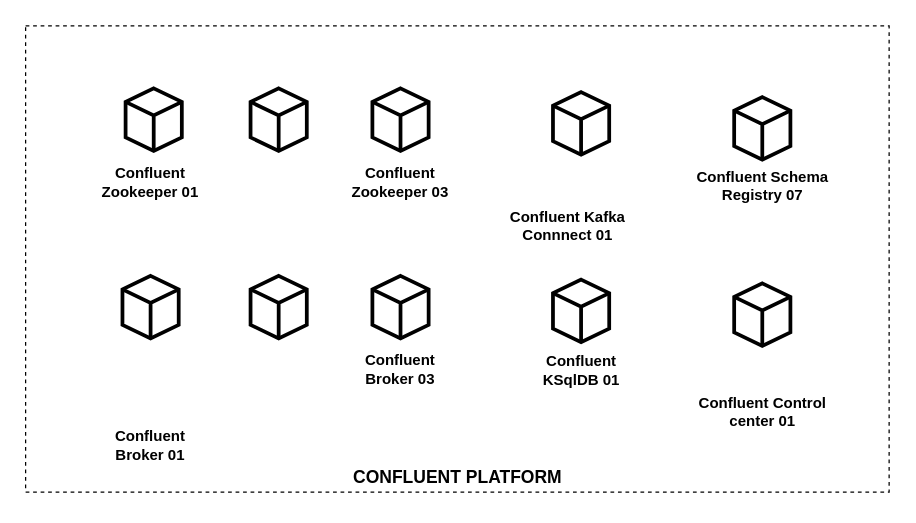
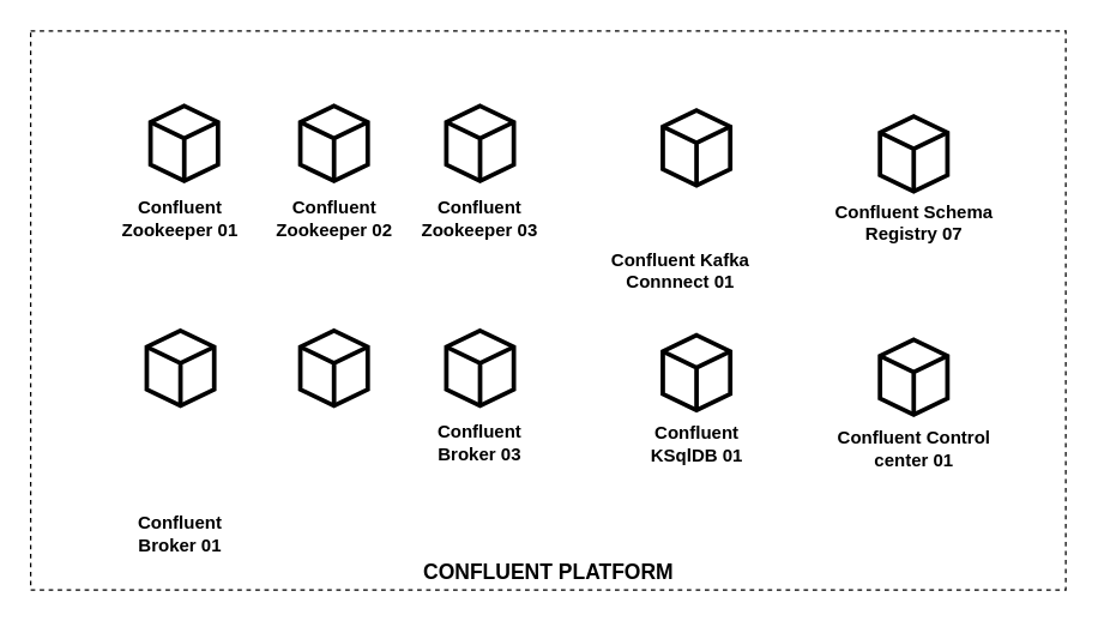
  <mxCell id="0" />
  <mxCell id="1" parent="0" />
  <mxCell id="2" value="" style="rounded=0;whiteSpace=wrap;html=1;labelBackgroundColor=none;fillColor=none;dashed=1;container=1;pointerEvents=0;collapsible=0;recursiveResize=0;" vertex="1" parent="1"><mxGeometry x="20" y="20" width="691" height="373" as="geometry" /></mxCell>
  <mxCell id="3" value="" style="html=1;whiteSpace=wrap;shape=isoCube2;backgroundOutline=1;isoAngle=15;strokeWidth=3;" vertex="1" parent="2"><mxGeometry x="180" y="50" width="45" height="50" as="geometry" /></mxCell>
  <mxCell id="4" value="Confluent KSqlDB 01" style="text;html=1;align=center;verticalAlign=middle;whiteSpace=wrap;rounded=0;fontStyle=1" vertex="1" parent="2"><mxGeometry x="404.5" y="275" width="80" as="geometry" /></mxCell>
  <mxCell id="5" value="Confluent Schema Registry 07" style="text;html=1;align=center;verticalAlign=middle;whiteSpace=wrap;rounded=0;strokeWidth=1;fontStyle=1" vertex="1" parent="2"><mxGeometry x="534.5" y="113" width="110" height="30" as="geometry" /></mxCell>
  <mxCell id="6" value="Confluent Kafka Connnect 01" style="text;html=1;align=center;verticalAlign=middle;whiteSpace=wrap;rounded=0;fontStyle=1" vertex="1" parent="2"><mxGeometry x="379" y="145" width="110" height="30" as="geometry" /></mxCell>
  <mxCell id="7" value="Confluent Broker 01" style="text;html=1;align=center;verticalAlign=middle;whiteSpace=wrap;rounded=0;fontStyle=1" vertex="1" parent="2"><mxGeometry x="55" y="321" width="90" height="30" as="geometry" /></mxCell>
- <mxCell id="8" value="Confluent Control center 01" style="text;html=1;align=center;verticalAlign=middle;whiteSpace=wrap;rounded=0;fontStyle=1" vertex="1" parent="2"><mxGeometry x="534.5" y="294" width="110" height="30" as="geometry" /></mxCell>
+ <mxCell id="8" value="Confluent Control center 01" style="text;html=1;align=center;verticalAlign=middle;whiteSpace=wrap;rounded=0;fontStyle=1" vertex="1" parent="2"><mxGeometry x="534.5" y="264" width="110" height="30" as="geometry" /></mxCell>
  <mxCell id="9" value="Confluent Broker 03" style="text;html=1;align=center;verticalAlign=middle;whiteSpace=wrap;rounded=0;fontStyle=1" vertex="1" parent="2"><mxGeometry x="255" y="260" width="90" height="30" as="geometry" /></mxCell>
  <mxCell id="10" value="Confluent Zookeeper 01" style="text;html=1;align=center;verticalAlign=middle;whiteSpace=wrap;rounded=0;fontStyle=1" vertex="1" parent="2"><mxGeometry x="60" y="110" width="80" height="30" as="geometry" /></mxCell>
+ <mxCell id="11" value="Confluent Zookeeper 02" style="text;html=1;align=center;verticalAlign=middle;whiteSpace=wrap;rounded=0;fontStyle=1" vertex="1" parent="2"><mxGeometry x="162.5" y="110" width="80" height="30" as="geometry" /></mxCell>
  <mxCell id="12" value="Confluent Zookeeper 03" style="text;html=1;align=center;verticalAlign=middle;whiteSpace=wrap;rounded=0;fontStyle=1" vertex="1" parent="2"><mxGeometry x="260" y="110" width="80" height="30" as="geometry" /></mxCell>
  <mxCell id="13" value="&lt;b style=&quot;font-size: 14px;&quot;&gt;CONFLUENT PLATFORM&lt;/b&gt;" style="text;html=1;align=center;verticalAlign=middle;whiteSpace=wrap;rounded=0;fontSize=14;" vertex="1" parent="2"><mxGeometry x="161.75" y="346" width="367.5" height="30" as="geometry" /></mxCell>
  <mxCell id="14" value="" style="html=1;whiteSpace=wrap;shape=isoCube2;backgroundOutline=1;isoAngle=15;strokeWidth=3;" vertex="1" parent="2"><mxGeometry x="277.5" y="50" width="45" height="50" as="geometry" /></mxCell>
  <mxCell id="15" value="" style="html=1;whiteSpace=wrap;shape=isoCube2;backgroundOutline=1;isoAngle=15;strokeWidth=3;" vertex="1" parent="2"><mxGeometry x="80" y="50" width="45" height="50" as="geometry" /></mxCell>
  <mxCell id="16" value="" style="html=1;whiteSpace=wrap;shape=isoCube2;backgroundOutline=1;isoAngle=15;strokeWidth=3;" vertex="1" parent="2"><mxGeometry x="77.5" y="200" width="45" height="50" as="geometry" /></mxCell>
  <mxCell id="17" value="" style="html=1;whiteSpace=wrap;shape=isoCube2;backgroundOutline=1;isoAngle=15;strokeWidth=3;" vertex="1" parent="2"><mxGeometry x="180" y="200" width="45" height="50" as="geometry" /></mxCell>
  <mxCell id="18" value="" style="html=1;whiteSpace=wrap;shape=isoCube2;backgroundOutline=1;isoAngle=15;strokeWidth=3;" vertex="1" parent="2"><mxGeometry x="277.5" y="200" width="45" height="50" as="geometry" /></mxCell>
  <mxCell id="19" value="" style="html=1;whiteSpace=wrap;shape=isoCube2;backgroundOutline=1;isoAngle=15;strokeWidth=3;" vertex="1" parent="2"><mxGeometry x="422" y="53" width="45" height="50" as="geometry" /></mxCell>
  <mxCell id="20" value="" style="html=1;whiteSpace=wrap;shape=isoCube2;backgroundOutline=1;isoAngle=15;strokeWidth=3;" vertex="1" parent="2"><mxGeometry x="567" y="57" width="45" height="50" as="geometry" /></mxCell>
  <mxCell id="21" value="" style="html=1;whiteSpace=wrap;shape=isoCube2;backgroundOutline=1;isoAngle=15;strokeWidth=3;" vertex="1" parent="2"><mxGeometry x="422" y="203" width="45" height="50" as="geometry" /></mxCell>
  <mxCell id="22" value="" style="html=1;whiteSpace=wrap;shape=isoCube2;backgroundOutline=1;isoAngle=15;strokeWidth=3;" vertex="1" parent="2"><mxGeometry x="567" y="206" width="45" height="50" as="geometry" /></mxCell>
